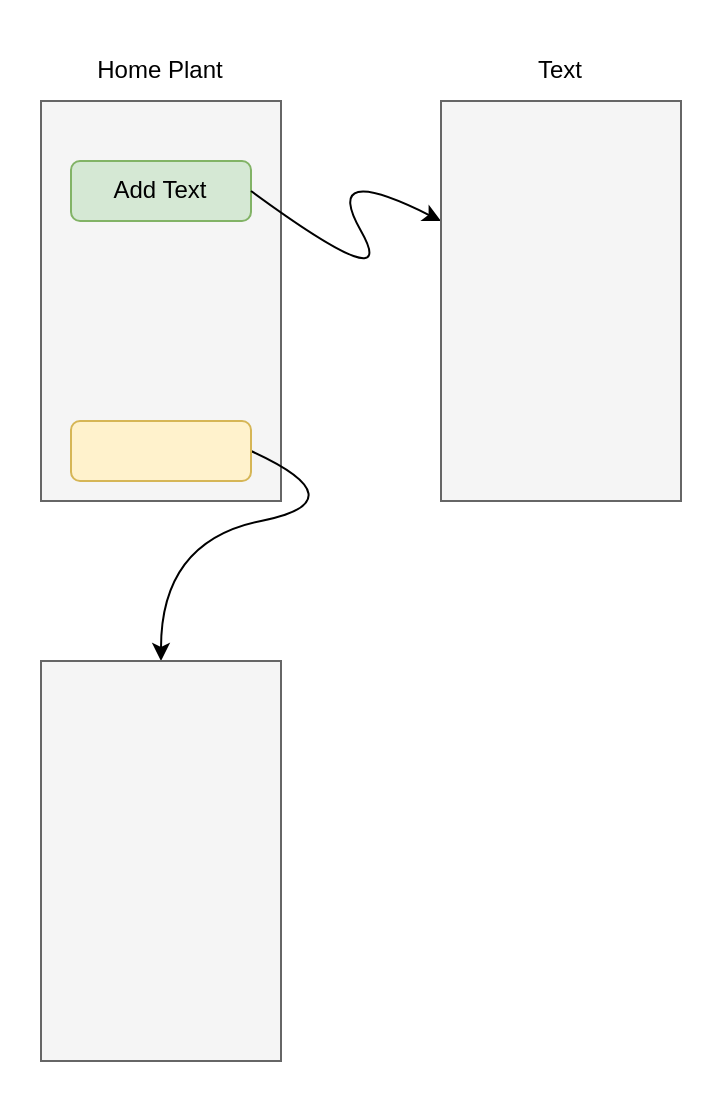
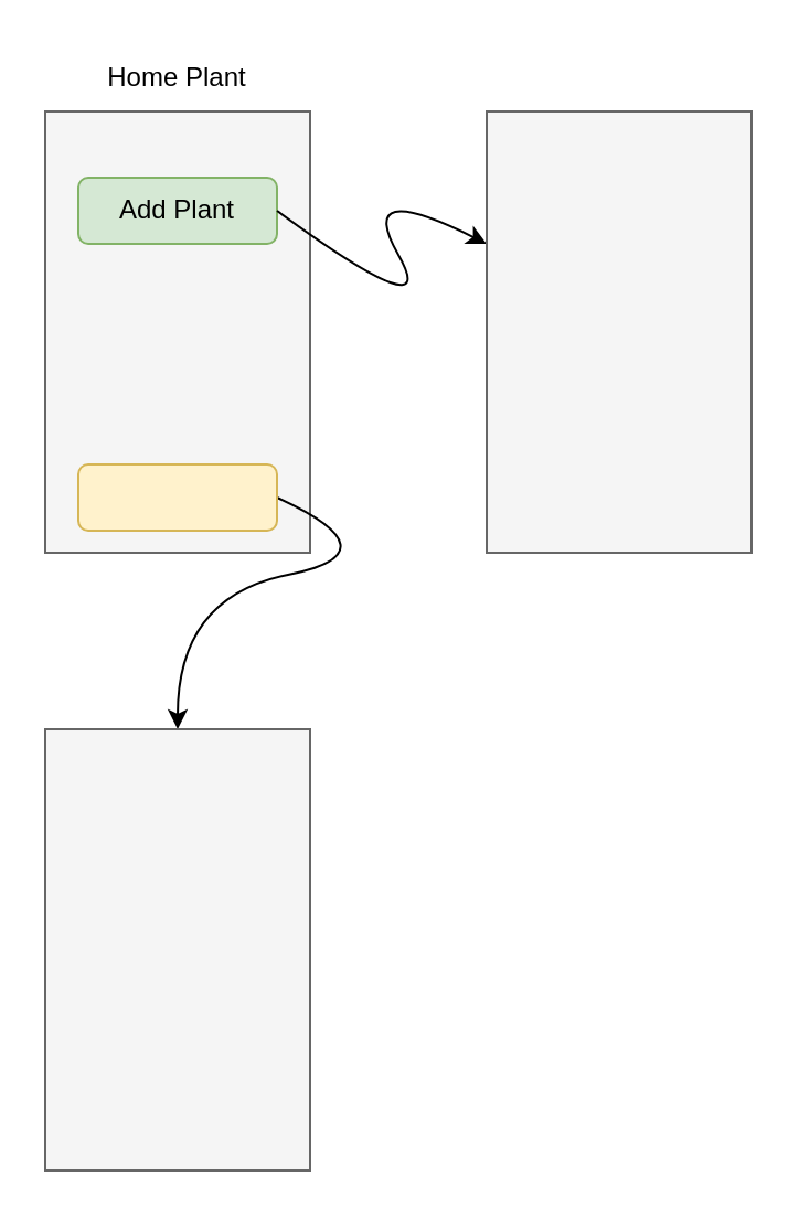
  <mxCell id="0" />
  <mxCell id="1" parent="0" />
  <mxCell id="2" value="" style="rounded=0;whiteSpace=wrap;html=1;align=center;fillColor=#f5f5f5;fontColor=#333333;strokeColor=#666666;" vertex="1" parent="1"><mxGeometry x="20" y="50" width="120" height="200" as="geometry" /></mxCell>
  <mxCell id="3" value="" style="curved=1;endArrow=classic;html=1;rounded=0;exitX=1;exitY=0.5;exitDx=0;exitDy=0;" edge="1" parent="1" source="7"><mxGeometry width="50" height="50" relative="1" as="geometry"><mxPoint x="150" y="140" as="sourcePoint" /><mxPoint x="80" y="330" as="targetPoint" /><Array as="points"><mxPoint x="180" y="250" /><mxPoint x="80" y="270" /></Array></mxGeometry></mxCell>
  <mxCell id="4" value="Home Plant" style="text;html=1;align=center;verticalAlign=middle;whiteSpace=wrap;rounded=0;" vertex="1" parent="1"><mxGeometry x="40" y="20" width="80" height="30" as="geometry" /></mxCell>
  <mxCell id="5" value="" style="rounded=1;whiteSpace=wrap;html=1;fillColor=#d5e8d4;strokeColor=#82b366;" vertex="1" parent="1"><mxGeometry x="35" y="80" width="90" height="30" as="geometry" /></mxCell>
- <mxCell id="6" value="Add Text" style="text;html=1;align=center;verticalAlign=middle;whiteSpace=wrap;rounded=0;" vertex="1" parent="1"><mxGeometry x="50" y="80" width="60" height="30" as="geometry" /></mxCell>
+ <mxCell id="6" value="Add Plant" style="text;html=1;align=center;verticalAlign=middle;whiteSpace=wrap;rounded=0;" vertex="1" parent="1"><mxGeometry x="50" y="80" width="60" height="30" as="geometry" /></mxCell>
  <mxCell id="7" value="" style="rounded=1;whiteSpace=wrap;html=1;fillColor=#fff2cc;strokeColor=#d6b656;" vertex="1" parent="1"><mxGeometry x="35" y="210" width="90" height="30" as="geometry" /></mxCell>
  <mxCell id="8" value="" style="curved=1;endArrow=classic;html=1;rounded=0;exitX=1;exitY=0.5;exitDx=0;exitDy=0;" edge="1" parent="1" source="5"><mxGeometry width="50" height="50" relative="1" as="geometry"><mxPoint x="370" y="220" as="sourcePoint" /><mxPoint x="220" y="110" as="targetPoint" /><Array as="points"><mxPoint x="200" y="150" /><mxPoint x="160" y="80" /></Array></mxGeometry></mxCell>
  <mxCell id="9" value="" style="rounded=0;whiteSpace=wrap;html=1;align=center;fillColor=#f5f5f5;fontColor=#333333;strokeColor=#666666;" vertex="1" parent="1"><mxGeometry x="220" y="50" width="120" height="200" as="geometry" /></mxCell>
  <mxCell id="10" value="" style="rounded=0;whiteSpace=wrap;html=1;align=center;fillColor=#f5f5f5;fontColor=#333333;strokeColor=#666666;" vertex="1" parent="1"><mxGeometry x="20" y="330" width="120" height="200" as="geometry" /></mxCell>
- <mxCell id="11" value="Text" style="text;html=1;align=center;verticalAlign=middle;whiteSpace=wrap;rounded=0;" vertex="1" parent="1"><mxGeometry x="250" y="20" width="60" height="30" as="geometry" /></mxCell>
